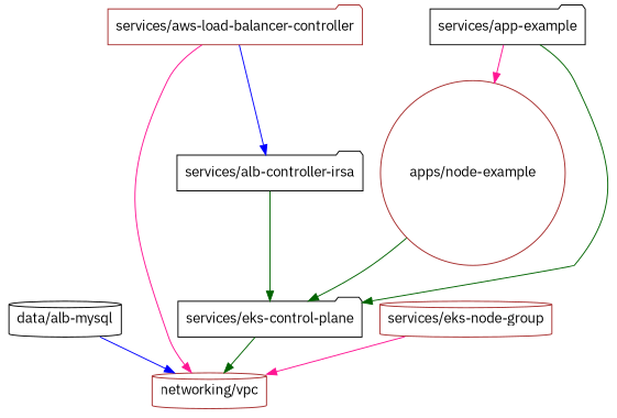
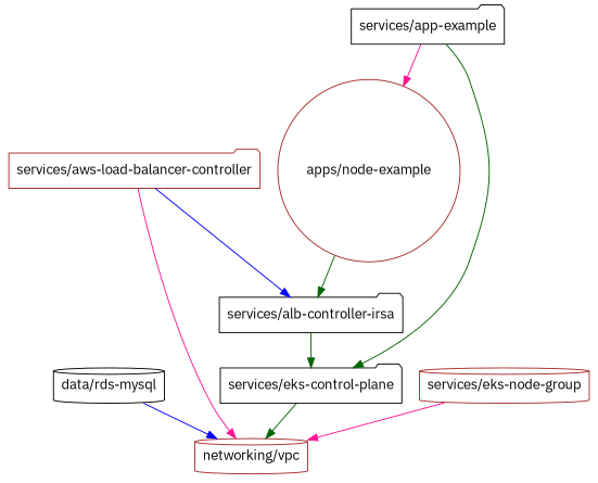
  digraph {
    fontname="IBM Plex Sans"
    node [color=brown fontname="IBM Plex Sans" shape=folder]
    edge [color=darkgreen fontname="IBM Plex Sans"]
    "apps/node-example" [shape=circle]
    "services/eks-control-plane" [color=black]
    "networking/vpc" [shape=cylinder]
    "services/app-example" [color=black]
-   "data/rds-mysql" [color=black shape=cylinder label="data/alb-mysql"]
+   "data/rds-mysql" [color=black shape=cylinder]
    "services/alb-controller-irsa" [color=black]
    "services/aws-load-balancer-controller"
    "services/eks-node-group" [shape=cylinder]
-   "apps/node-example" -> "services/eks-control-plane"
+   "apps/node-example" -> "services/alb-controller-irsa"
    "services/eks-control-plane" -> "networking/vpc"
    "services/app-example" -> "apps/node-example" [color=deeppink]
    "services/app-example" -> "services/eks-control-plane"
    "data/rds-mysql" -> "networking/vpc" [color=blue]
    "services/alb-controller-irsa" -> "services/eks-control-plane"
    "services/aws-load-balancer-controller" -> "networking/vpc" [color=deeppink]
    "services/aws-load-balancer-controller" -> "services/alb-controller-irsa" [color=blue]
    "services/eks-node-group" -> "networking/vpc" [color=deeppink]
  }
